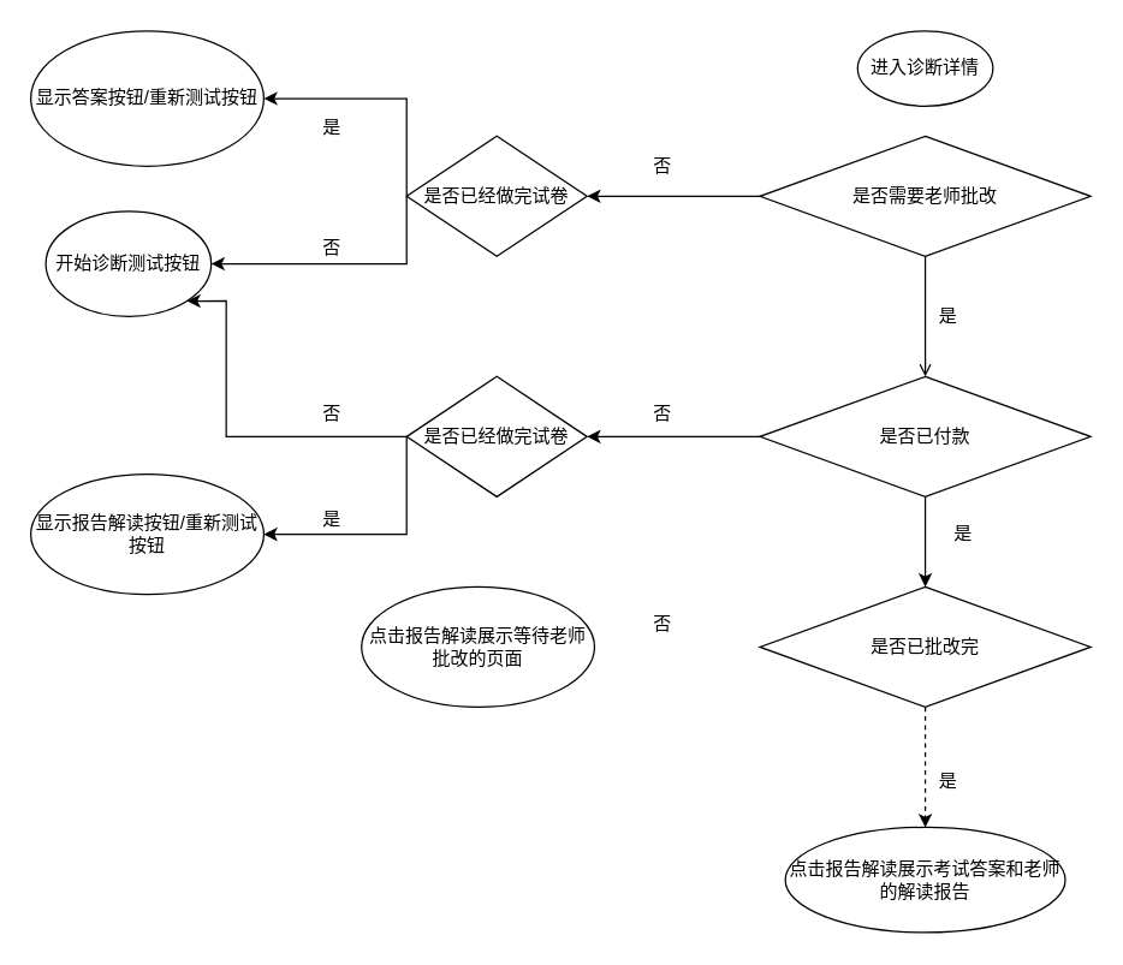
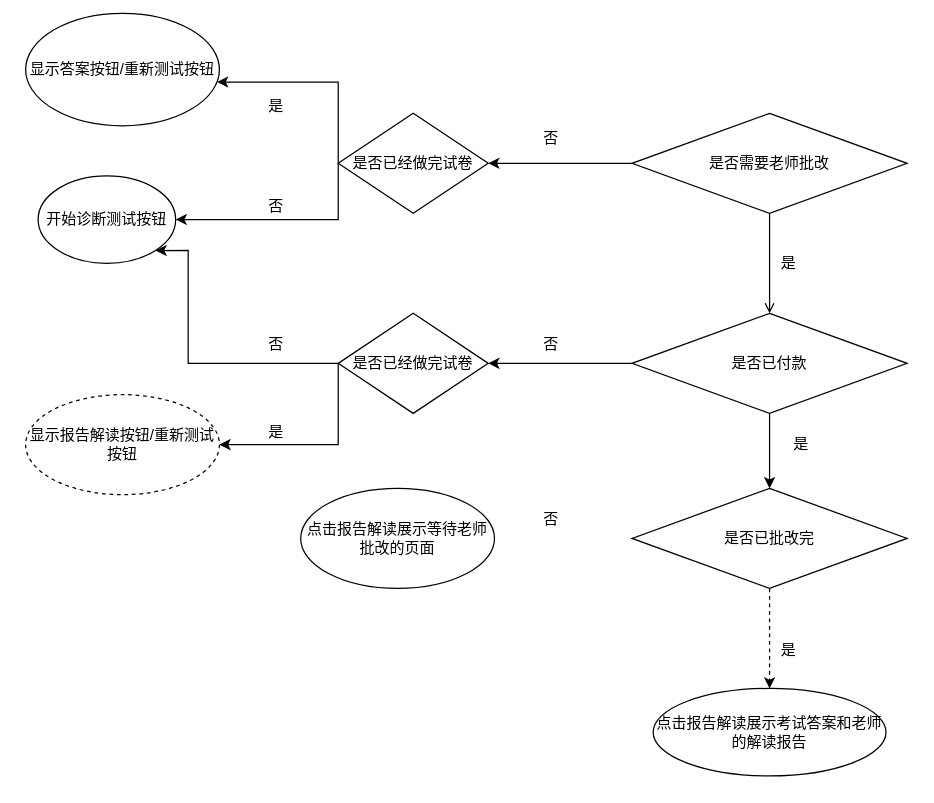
  <mxCell id="0" />
  <mxCell id="1" parent="0" />
- <mxCell id="2" value="进入诊断详情" style="ellipse;whiteSpace=wrap;html=1;" vertex="1" parent="1"><mxGeometry x="570" y="20" width="90" height="50" as="geometry" /></mxCell>
  <mxCell id="3" value="" style="edgeStyle=orthogonalEdgeStyle;rounded=0;orthogonalLoop=1;jettySize=auto;html=1;endArrow=open;" edge="1" parent="1" source="5" target="10"><mxGeometry relative="1" as="geometry" /></mxCell>
  <mxCell id="4" value="" style="edgeStyle=orthogonalEdgeStyle;rounded=0;orthogonalLoop=1;jettySize=auto;html=1;" edge="1" parent="1" source="5" target="24"><mxGeometry relative="1" as="geometry" /></mxCell>
  <mxCell id="5" value="是否需要老师批改&lt;br&gt;" style="rhombus;whiteSpace=wrap;html=1;" vertex="1" parent="1"><mxGeometry x="505" y="90" width="220" height="80" as="geometry" /></mxCell>
- <mxCell id="6" value="显示答案按钮/重新测试按钮" style="ellipse;whiteSpace=wrap;html=1;" vertex="1" parent="1"><mxGeometry x="20" y="20" width="155" height="90" as="geometry" /></mxCell>
+ <mxCell id="6" value="显示答案按钮/重新测试按钮" style="ellipse;whiteSpace=wrap;html=1;" vertex="1" parent="1"><mxGeometry x="20" y="10" width="155" height="90" as="geometry" /></mxCell>
  <mxCell id="7" value="否" style="text;html=1;align=center;verticalAlign=middle;resizable=0;points=[];autosize=1;strokeColor=none;fillColor=none;" vertex="1" parent="1"><mxGeometry x="420" y="95" width="40" height="30" as="geometry" /></mxCell>
  <mxCell id="8" value="" style="edgeStyle=orthogonalEdgeStyle;rounded=0;orthogonalLoop=1;jettySize=auto;html=1;" edge="1" parent="1" source="10" target="14"><mxGeometry relative="1" as="geometry" /></mxCell>
  <mxCell id="9" value="" style="edgeStyle=orthogonalEdgeStyle;rounded=0;orthogonalLoop=1;jettySize=auto;html=1;entryX=1;entryY=0.5;entryDx=0;entryDy=0;" edge="1" parent="1" source="10" target="30"><mxGeometry relative="1" as="geometry" /></mxCell>
  <mxCell id="10" value="是否已付款" style="rhombus;whiteSpace=wrap;html=1;" vertex="1" parent="1"><mxGeometry x="505" y="250" width="220" height="80" as="geometry" /></mxCell>
  <mxCell id="11" value="是" style="text;html=1;align=center;verticalAlign=middle;resizable=0;points=[];autosize=1;strokeColor=none;fillColor=none;" vertex="1" parent="1"><mxGeometry x="610" y="195" width="40" height="30" as="geometry" /></mxCell>
  <mxCell id="12" value="否" style="text;html=1;align=center;verticalAlign=middle;resizable=0;points=[];autosize=1;strokeColor=none;fillColor=none;" vertex="1" parent="1"><mxGeometry x="420" y="260" width="40" height="30" as="geometry" /></mxCell>
  <mxCell id="13" value="" style="edgeStyle=orthogonalEdgeStyle;rounded=0;orthogonalLoop=1;jettySize=auto;html=1;dashed=1;" edge="1" parent="1" source="14" target="20"><mxGeometry relative="1" as="geometry" /></mxCell>
  <mxCell id="14" value="是否已批改完" style="rhombus;whiteSpace=wrap;html=1;" vertex="1" parent="1"><mxGeometry x="505" y="390" width="220" height="80" as="geometry" /></mxCell>
  <mxCell id="15" value="是" style="text;html=1;align=center;verticalAlign=middle;resizable=0;points=[];autosize=1;strokeColor=none;fillColor=none;" vertex="1" parent="1"><mxGeometry x="620" y="340" width="40" height="30" as="geometry" /></mxCell>
  <mxCell id="16" value="点击报告解读展示等待老师批改的页面" style="ellipse;whiteSpace=wrap;html=1;" vertex="1" parent="1"><mxGeometry x="240" y="390" width="155" height="80" as="geometry" /></mxCell>
- <mxCell id="17" value="显示报告解读按钮/重新测试按钮" style="ellipse;whiteSpace=wrap;html=1;" vertex="1" parent="1"><mxGeometry x="20" y="315" width="155" height="80" as="geometry" /></mxCell>
+ <mxCell id="17" value="显示报告解读按钮/重新测试按钮" style="ellipse;whiteSpace=wrap;html=1;dashed=1;" vertex="1" parent="1"><mxGeometry x="20" y="315" width="155" height="80" as="geometry" /></mxCell>
  <mxCell id="18" value="否" style="text;html=1;align=center;verticalAlign=middle;resizable=0;points=[];autosize=1;strokeColor=none;fillColor=none;" vertex="1" parent="1"><mxGeometry x="420" y="400" width="40" height="30" as="geometry" /></mxCell>
  <mxCell id="19" style="edgeStyle=orthogonalEdgeStyle;rounded=0;orthogonalLoop=1;jettySize=auto;html=1;exitX=1;exitY=0.5;exitDx=0;exitDy=0;" edge="1" parent="1" source="20"><mxGeometry relative="1" as="geometry"><mxPoint x="683" y="585" as="targetPoint" /></mxGeometry></mxCell>
  <mxCell id="20" value="点击报告解读展示考试答案和老师的解读报告" style="ellipse;whiteSpace=wrap;html=1;" vertex="1" parent="1"><mxGeometry x="521.88" y="550" width="186.25" height="70" as="geometry" /></mxCell>
  <mxCell id="21" value="是" style="text;html=1;align=center;verticalAlign=middle;resizable=0;points=[];autosize=1;strokeColor=none;fillColor=none;" vertex="1" parent="1"><mxGeometry x="610" y="505" width="40" height="30" as="geometry" /></mxCell>
  <mxCell id="22" value="" style="edgeStyle=orthogonalEdgeStyle;rounded=0;orthogonalLoop=1;jettySize=auto;html=1;" edge="1" parent="1" source="24" target="6"><mxGeometry relative="1" as="geometry"><Array as="points"><mxPoint y="65" x="270" /></Array></mxGeometry></mxCell>
  <mxCell id="23" value="" style="edgeStyle=orthogonalEdgeStyle;rounded=0;orthogonalLoop=1;jettySize=auto;html=1;entryX=1;entryY=0.5;entryDx=0;entryDy=0;" edge="1" parent="1" source="24" target="26"><mxGeometry relative="1" as="geometry"><mxPoint x="180" y="180" as="targetPoint" /><Array as="points"><mxPoint y="175" x="270" /></Array></mxGeometry></mxCell>
  <mxCell id="24" value="是否已经做完试卷" style="rhombus;whiteSpace=wrap;html=1;" vertex="1" parent="1"><mxGeometry y="90" width="120" height="80" as="geometry" x="270" /></mxCell>
  <mxCell id="25" value="是" style="text;html=1;align=center;verticalAlign=middle;resizable=0;points=[];autosize=1;strokeColor=none;fillColor=none;" vertex="1" parent="1"><mxGeometry x="200" y="70" width="40" height="30" as="geometry" /></mxCell>
  <mxCell id="26" value="开始诊断测试按钮" style="ellipse;whiteSpace=wrap;html=1;" vertex="1" parent="1"><mxGeometry x="30" y="140" width="110" height="70" as="geometry" /></mxCell>
  <mxCell id="27" value="否" style="text;html=1;align=center;verticalAlign=middle;resizable=0;points=[];autosize=1;strokeColor=none;fillColor=none;" vertex="1" parent="1"><mxGeometry x="200" y="150" width="40" height="30" as="geometry" /></mxCell>
  <mxCell id="28" style="edgeStyle=orthogonalEdgeStyle;rounded=0;orthogonalLoop=1;jettySize=auto;html=1;entryX=1;entryY=0.5;entryDx=0;entryDy=0;" edge="1" parent="1" source="30" target="17"><mxGeometry relative="1" as="geometry"><Array as="points"><mxPoint y="355" x="270" /></Array></mxGeometry></mxCell>
  <mxCell id="29" style="edgeStyle=orthogonalEdgeStyle;rounded=0;orthogonalLoop=1;jettySize=auto;html=1;entryX=1;entryY=1;entryDx=0;entryDy=0;" edge="1" parent="1" source="30" target="26"><mxGeometry relative="1" as="geometry"><Array as="points"><mxPoint x="150" y="290" /></Array></mxGeometry></mxCell>
  <mxCell id="30" value="是否已经做完试卷" style="rhombus;whiteSpace=wrap;html=1;" vertex="1" parent="1"><mxGeometry y="250" width="120" height="80" as="geometry" x="270" /></mxCell>
  <mxCell id="31" value="是" style="text;html=1;align=center;verticalAlign=middle;resizable=0;points=[];autosize=1;strokeColor=none;fillColor=none;" vertex="1" parent="1"><mxGeometry x="200" y="330" width="40" height="30" as="geometry" /></mxCell>
  <mxCell id="32" value="否" style="text;html=1;align=center;verticalAlign=middle;resizable=0;points=[];autosize=1;strokeColor=none;fillColor=none;" vertex="1" parent="1"><mxGeometry x="200" y="260" width="40" height="30" as="geometry" /></mxCell>
